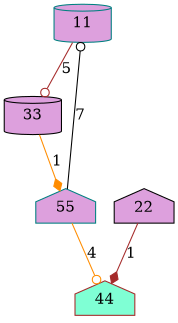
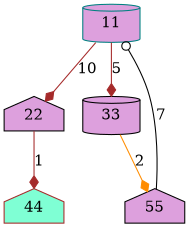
  digraph {
    node [color=teal fillcolor=plum shape=house style=filled]
    edge [arrowhead=diamond color=brown]
    11 [shape=cylinder]
    22 [color=black]
    33 [color=black shape=cylinder]
    44 [color=brown fillcolor=aquamarine]
-   55
-   11 -> 33 [arrowhead=odot label=5]
+   55 [color=black]
+   11 -> 22 [label=10]
+   11 -> 33 [label=5]
    22 -> 44 [label=1]
-   33 -> 55 [color=darkorange label=1]
+   33 -> 55 [color=darkorange label=2]
    55 -> 11 [arrowhead=odot color=black label=7]
-   55 -> 44 [arrowhead=odot color=darkorange label=4]
  }
